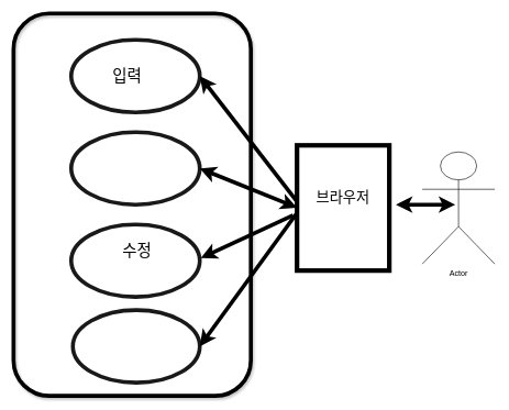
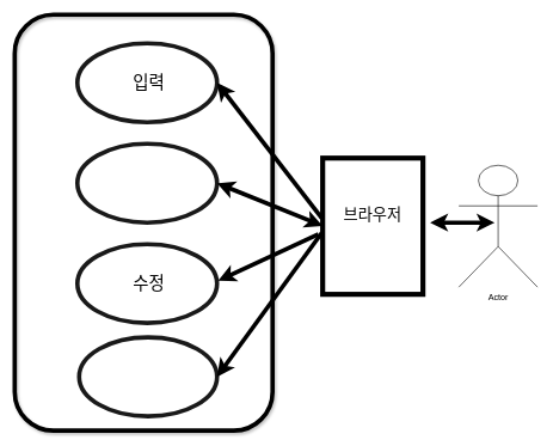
  <mxCell id="0" />
  <mxCell id="1" parent="0" />
  <mxCell id="2" value="" style="rounded=1;whiteSpace=wrap;html=1;fillColor=none;strokeWidth=6;shadow=1;" vertex="1" parent="1"><mxGeometry x="20" y="20" width="360" height="580" as="geometry" /></mxCell>
  <mxCell id="3" value="" style="ellipse;whiteSpace=wrap;html=1;strokeWidth=6;opacity=90;fillColor=default;" vertex="1" parent="1"><mxGeometry x="107.5" y="60" width="195" height="110" as="geometry" /></mxCell>
  <mxCell id="4" value="" style="ellipse;whiteSpace=wrap;html=1;strokeWidth=6;opacity=90;fillColor=default;" vertex="1" parent="1"><mxGeometry x="107.5" y="200" width="195" height="110" as="geometry" /></mxCell>
  <mxCell id="5" value="" style="ellipse;whiteSpace=wrap;html=1;strokeWidth=6;opacity=90;fillColor=default;" vertex="1" parent="1"><mxGeometry x="107.5" y="340" width="195" height="110" as="geometry" /></mxCell>
  <mxCell id="6" value="" style="ellipse;whiteSpace=wrap;html=1;strokeWidth=6;opacity=90;fillColor=default;" vertex="1" parent="1"><mxGeometry x="110" y="470" width="192.5" height="110" as="geometry" /></mxCell>
- <mxCell id="7" value="입력" style="text;strokeColor=none;align=center;fillColor=none;html=1;verticalAlign=middle;whiteSpace=wrap;rounded=0;fontSize=24;" vertex="1" parent="1"><mxGeometry x="140" y="90" width="105" height="50" as="geometry" /></mxCell>
- <mxCell id="8" value="수정" style="text;strokeColor=none;align=center;fillColor=none;html=1;verticalAlign=middle;whiteSpace=wrap;rounded=0;fontSize=24;" vertex="1" parent="1"><mxGeometry x="155" y="355" width="105" height="50" as="geometry" /></mxCell>
+ <mxCell id="7" value="입력" style="text;strokeColor=none;align=center;fillColor=none;html=1;verticalAlign=middle;whiteSpace=wrap;rounded=0;fontSize=24;" vertex="1" parent="1"><mxGeometry x="155" y="90" width="105" height="50" as="geometry" /></mxCell>
+ <mxCell id="8" value="수정" style="text;strokeColor=none;align=center;fillColor=none;html=1;verticalAlign=middle;whiteSpace=wrap;rounded=0;fontSize=24;" vertex="1" parent="1"><mxGeometry x="155" y="370" width="105" height="50" as="geometry" /></mxCell>
  <mxCell id="9" value="Actor" style="shape=umlActor;verticalLabelPosition=bottom;verticalAlign=top;html=1;outlineConnect=0;" vertex="1" parent="1"><mxGeometry x="640" y="230" width="110" height="170" as="geometry" /></mxCell>
  <mxCell id="10" value="" style="rounded=0;whiteSpace=wrap;html=1;fillColor=none;strokeWidth=7;" vertex="1" parent="1"><mxGeometry x="450" y="220" width="140" height="190" as="geometry" /></mxCell>
  <mxCell id="11" value="브라우저" style="text;strokeColor=none;align=center;fillColor=none;html=1;verticalAlign=middle;whiteSpace=wrap;rounded=0;fontSize=22;" vertex="1" parent="1"><mxGeometry x="475" y="275" width="90" height="50" as="geometry" /></mxCell>
  <mxCell id="12" value="" style="endArrow=classic;startArrow=classic;html=1;rounded=0;strokeWidth=6;" edge="1" parent="1"><mxGeometry width="50" height="50" relative="1" as="geometry"><mxPoint x="600" y="310" as="sourcePoint" /><mxPoint x="690" y="310" as="targetPoint" /></mxGeometry></mxCell>
  <mxCell id="13" value="" style="endArrow=classic;html=1;rounded=0;strokeWidth=6;entryX=1;entryY=0.5;entryDx=0;entryDy=0;exitX=-0.007;exitY=0.442;exitDx=0;exitDy=0;exitPerimeter=0;" edge="1" parent="1" source="10" target="3"><mxGeometry width="50" height="50" relative="1" as="geometry"><mxPoint x="480" y="200" as="sourcePoint" /><mxPoint x="460" y="120" as="targetPoint" /><Array as="points" /></mxGeometry></mxCell>
  <mxCell id="14" value="" style="endArrow=classic;startArrow=classic;html=1;rounded=0;strokeWidth=6;exitX=1;exitY=0.5;exitDx=0;exitDy=0;" edge="1" parent="1" source="4"><mxGeometry width="50" height="50" relative="1" as="geometry"><mxPoint x="360" y="314.5" as="sourcePoint" /><mxPoint x="450" y="314.5" as="targetPoint" /></mxGeometry></mxCell>
  <mxCell id="15" value="" style="endArrow=classic;html=1;rounded=0;strokeWidth=6;entryX=1;entryY=0.5;entryDx=0;entryDy=0;exitX=-0.043;exitY=0.558;exitDx=0;exitDy=0;exitPerimeter=0;" edge="1" parent="1" source="10"><mxGeometry width="50" height="50" relative="1" as="geometry"><mxPoint x="450" y="580" as="sourcePoint" /><mxPoint x="304" y="391" as="targetPoint" /><Array as="points" /></mxGeometry></mxCell>
  <mxCell id="16" value="" style="endArrow=classic;html=1;rounded=0;strokeWidth=6;exitX=-0.007;exitY=0.547;exitDx=0;exitDy=0;exitPerimeter=0;entryX=1;entryY=0.5;entryDx=0;entryDy=0;" edge="1" parent="1" source="10" target="6"><mxGeometry width="50" height="50" relative="1" as="geometry"><mxPoint x="454" y="336" as="sourcePoint" /><mxPoint x="314" y="401" as="targetPoint" /><Array as="points" /></mxGeometry></mxCell>
